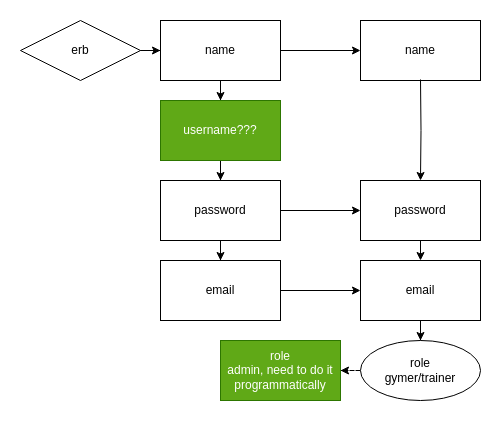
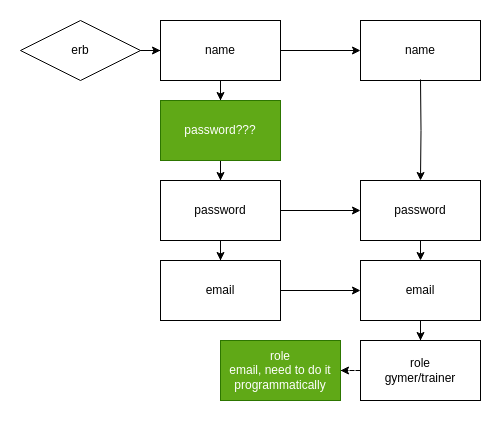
  <mxCell id="0" />
  <mxCell id="1" parent="0" />
  <mxCell id="2" value="" style="edgeStyle=orthogonalEdgeStyle;rounded=0;orthogonalLoop=1;jettySize=auto;html=1;" edge="1" parent="1" source="3" target="6"><mxGeometry relative="1" as="geometry" /></mxCell>
  <mxCell id="3" value="erb" style="rhombus;whiteSpace=wrap;html=1;" vertex="1" parent="1"><mxGeometry x="20" y="20" width="120" height="60" as="geometry" /></mxCell>
  <mxCell id="4" value="" style="edgeStyle=orthogonalEdgeStyle;rounded=0;orthogonalLoop=1;jettySize=auto;html=1;" edge="1" parent="1" source="6" target="8"><mxGeometry relative="1" as="geometry" /></mxCell>
  <mxCell id="5" value="" style="edgeStyle=orthogonalEdgeStyle;rounded=0;orthogonalLoop=1;jettySize=auto;html=1;" edge="1" parent="1" source="6" target="14"><mxGeometry relative="1" as="geometry" /></mxCell>
  <mxCell id="6" value="name" style="rounded=0;whiteSpace=wrap;html=1;" vertex="1" parent="1"><mxGeometry x="160" y="20" width="120" height="60" as="geometry" /></mxCell>
  <mxCell id="7" value="" style="edgeStyle=orthogonalEdgeStyle;rounded=0;orthogonalLoop=1;jettySize=auto;html=1;" edge="1" parent="1" source="8" target="11"><mxGeometry relative="1" as="geometry" /></mxCell>
- <mxCell id="8" value="username???" style="rounded=0;whiteSpace=wrap;html=1;fillColor=#60a917;fontColor=#ffffff;strokeColor=#2D7600;" vertex="1" parent="1"><mxGeometry x="160" y="100" width="120" height="60" as="geometry" /></mxCell>
+ <mxCell id="8" value="password???" style="rounded=0;whiteSpace=wrap;html=1;fillColor=#60a917;fontColor=#ffffff;strokeColor=#2D7600;" vertex="1" parent="1"><mxGeometry x="160" y="100" width="120" height="60" as="geometry" /></mxCell>
  <mxCell id="9" value="" style="edgeStyle=orthogonalEdgeStyle;rounded=0;orthogonalLoop=1;jettySize=auto;html=1;" edge="1" parent="1" source="11" target="13"><mxGeometry relative="1" as="geometry" /></mxCell>
  <mxCell id="10" value="" style="edgeStyle=orthogonalEdgeStyle;rounded=0;orthogonalLoop=1;jettySize=auto;html=1;" edge="1" parent="1" source="11" target="15"><mxGeometry relative="1" as="geometry" /></mxCell>
  <mxCell id="11" value="password" style="rounded=0;whiteSpace=wrap;html=1;" vertex="1" parent="1"><mxGeometry x="160" y="180" width="120" height="60" as="geometry" /></mxCell>
  <mxCell id="12" value="" style="edgeStyle=orthogonalEdgeStyle;rounded=0;orthogonalLoop=1;jettySize=auto;html=1;" edge="1" parent="1" source="13" target="17"><mxGeometry relative="1" as="geometry" /></mxCell>
  <mxCell id="13" value="email" style="rounded=0;whiteSpace=wrap;html=1;" vertex="1" parent="1"><mxGeometry x="160" y="260" width="120" height="60" as="geometry" /></mxCell>
  <mxCell id="14" value="name" style="rounded=0;whiteSpace=wrap;html=1;" vertex="1" parent="1"><mxGeometry x="360" y="20" width="120" height="60" as="geometry" /></mxCell>
  <mxCell id="15" value="password" style="rounded=0;whiteSpace=wrap;html=1;" vertex="1" parent="1"><mxGeometry x="360" y="180" width="120" height="60" as="geometry" /></mxCell>
  <mxCell id="16" value="" style="edgeStyle=orthogonalEdgeStyle;rounded=0;orthogonalLoop=1;jettySize=auto;html=1;" edge="1" parent="1" source="17" target="21"><mxGeometry relative="1" as="geometry" /></mxCell>
  <mxCell id="17" value="email" style="rounded=0;whiteSpace=wrap;html=1;" vertex="1" parent="1"><mxGeometry x="360" y="260" width="120" height="60" as="geometry" /></mxCell>
  <mxCell id="18" value="" style="edgeStyle=orthogonalEdgeStyle;rounded=0;orthogonalLoop=1;jettySize=auto;html=1;" edge="1" parent="1"><mxGeometry relative="1" as="geometry"><mxPoint x="420" y="240" as="sourcePoint" /><mxPoint x="420" y="260" as="targetPoint" /></mxGeometry></mxCell>
  <mxCell id="19" value="" style="edgeStyle=orthogonalEdgeStyle;rounded=0;orthogonalLoop=1;jettySize=auto;html=1;entryX=0.5;entryY=0;entryDx=0;entryDy=0;" edge="1" parent="1" target="15"><mxGeometry relative="1" as="geometry"><mxPoint x="420" y="79" as="sourcePoint" /><mxPoint x="420" y="99" as="targetPoint" /></mxGeometry></mxCell>
  <mxCell id="20" value="" style="edgeStyle=orthogonalEdgeStyle;rounded=0;orthogonalLoop=1;jettySize=auto;html=1;dashed=1;" edge="1" parent="1" source="21" target="22"><mxGeometry relative="1" as="geometry" /></mxCell>
- <mxCell id="21" value="role&lt;div&gt;gymer/trainer&lt;/div&gt;" style="ellipse;whiteSpace=wrap;html=1;" vertex="1" parent="1"><mxGeometry x="360" y="340" width="120" height="60" as="geometry" /></mxCell>
- <mxCell id="22" value="role&lt;div&gt;admin, need to do it programmatically&lt;/div&gt;" style="rounded=0;whiteSpace=wrap;html=1;fillColor=#60a917;fontColor=#ffffff;strokeColor=#2D7600;" vertex="1" parent="1"><mxGeometry x="220" y="340" width="120" height="60" as="geometry" /></mxCell>
+ <mxCell id="21" value="role&lt;div&gt;gymer/trainer&lt;/div&gt;" style="rounded=0;whiteSpace=wrap;html=1;" vertex="1" parent="1"><mxGeometry x="360" y="340" width="120" height="60" as="geometry" /></mxCell>
+ <mxCell id="22" value="role&lt;div&gt;email, need to do it programmatically&lt;/div&gt;" style="rounded=0;whiteSpace=wrap;html=1;fillColor=#60a917;fontColor=#ffffff;strokeColor=#2D7600;" vertex="1" parent="1"><mxGeometry x="220" y="340" width="120" height="60" as="geometry" /></mxCell>
